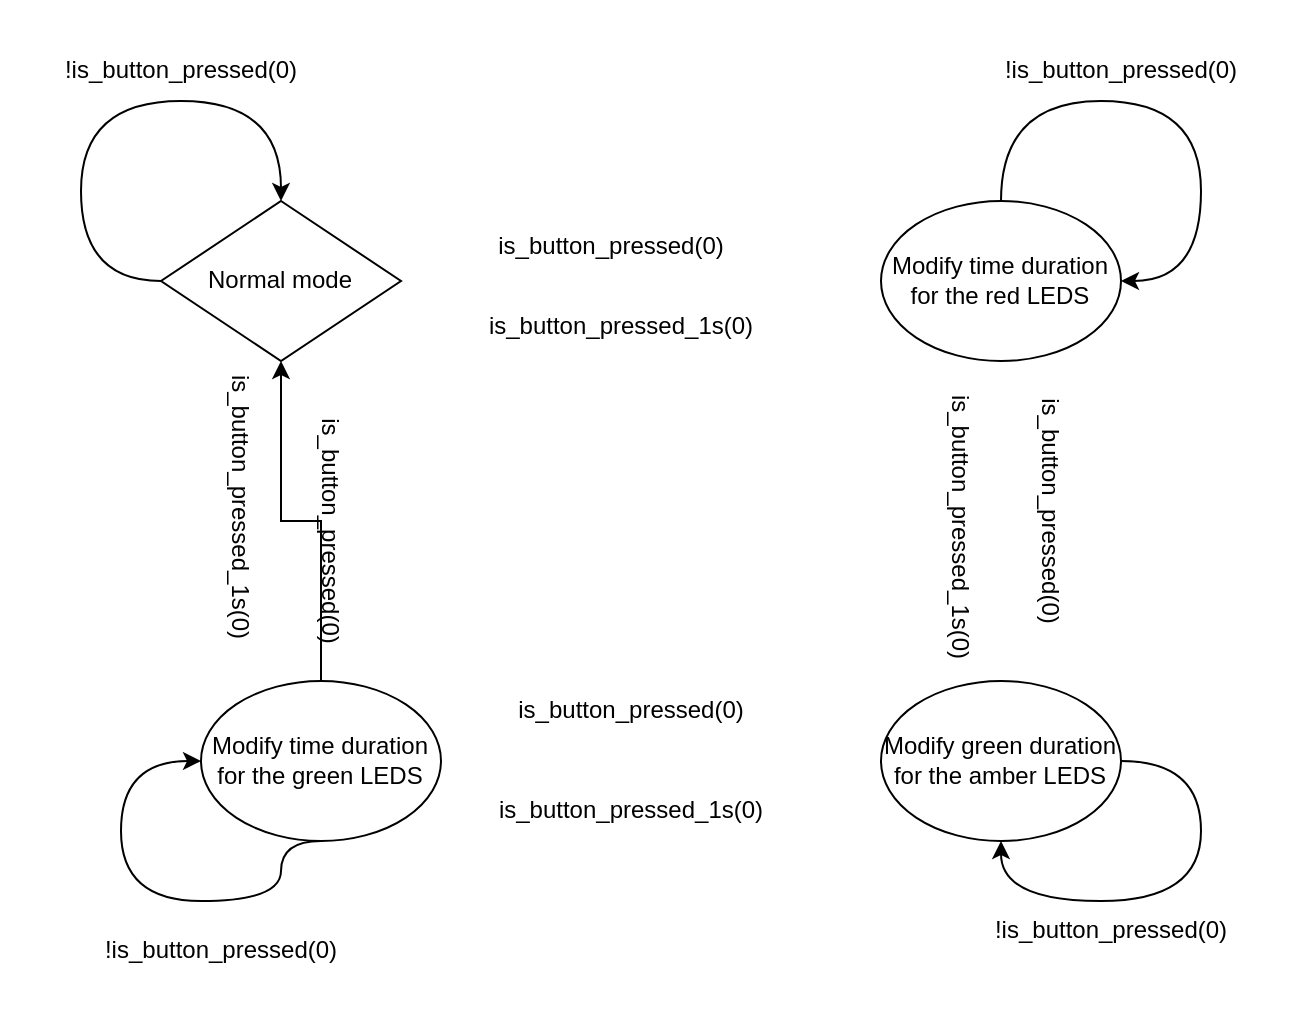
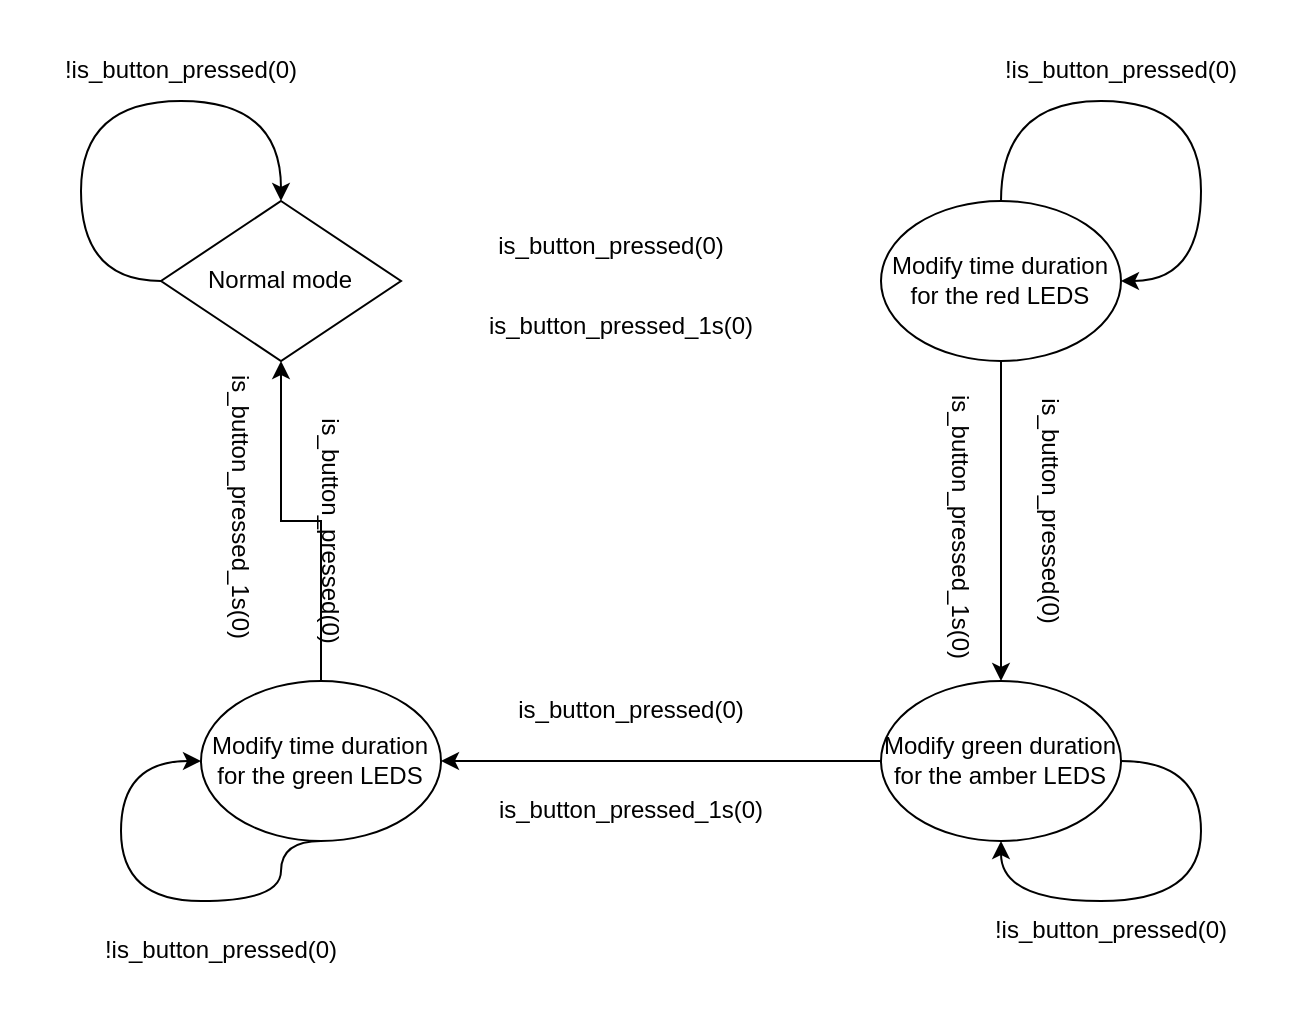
  <mxCell id="0" />
  <mxCell id="1" parent="0" />
  <mxCell id="2" style="edgeStyle=orthogonalEdgeStyle;orthogonalLoop=1;jettySize=auto;html=1;exitX=0;exitY=0.5;exitDx=0;exitDy=0;curved=1;entryX=0.5;entryY=0;entryDx=0;entryDy=0;" edge="1" parent="1" source="3" target="3"><mxGeometry relative="1" as="geometry"><mxPoint x="40" y="90" as="targetPoint" /><Array as="points"><mxPoint x="40" y="140" /><mxPoint x="40" y="50" /><mxPoint x="140" y="50" /></Array></mxGeometry></mxCell>
  <mxCell id="3" value="Normal mode" style="rhombus;whiteSpace=wrap;html=1;" vertex="1" parent="1"><mxGeometry x="80" y="100" width="120" height="80" as="geometry" /></mxCell>
+ <mxCell id="4" style="edgeStyle=orthogonalEdgeStyle;rounded=0;orthogonalLoop=1;jettySize=auto;html=1;exitX=0.5;exitY=1;exitDx=0;exitDy=0;entryX=0.5;entryY=0;entryDx=0;entryDy=0;" edge="1" parent="1" source="5" target="9"><mxGeometry relative="1" as="geometry" /></mxCell>
  <mxCell id="5" value="Modify time duration for the red LEDS" style="ellipse;whiteSpace=wrap;html=1;" vertex="1" parent="1"><mxGeometry x="440" y="100" width="120" height="80" as="geometry" /></mxCell>
  <mxCell id="6" style="edgeStyle=orthogonalEdgeStyle;rounded=0;orthogonalLoop=1;jettySize=auto;html=1;exitX=0.5;exitY=0;exitDx=0;exitDy=0;entryX=0.5;entryY=1;entryDx=0;entryDy=0;" edge="1" parent="1" source="7" target="3"><mxGeometry relative="1" as="geometry" /></mxCell>
  <mxCell id="7" value="Modify time duration for the green LEDS" style="ellipse;whiteSpace=wrap;html=1;" vertex="1" parent="1"><mxGeometry x="100" y="340" width="120" height="80" as="geometry" /></mxCell>
+ <mxCell id="8" style="edgeStyle=orthogonalEdgeStyle;rounded=0;orthogonalLoop=1;jettySize=auto;html=1;exitX=0;exitY=0.5;exitDx=0;exitDy=0;entryX=1;entryY=0.5;entryDx=0;entryDy=0;" edge="1" parent="1" source="9" target="7"><mxGeometry relative="1" as="geometry" /></mxCell>
  <mxCell id="9" value="Modify green duration for the amber LEDS" style="ellipse;whiteSpace=wrap;html=1;" vertex="1" parent="1"><mxGeometry x="440" y="340" width="120" height="80" as="geometry" /></mxCell>
  <mxCell id="10" style="edgeStyle=orthogonalEdgeStyle;orthogonalLoop=1;jettySize=auto;html=1;exitX=0.5;exitY=0;exitDx=0;exitDy=0;curved=1;entryX=1;entryY=0.5;entryDx=0;entryDy=0;" edge="1" parent="1" source="5" target="5"><mxGeometry relative="1" as="geometry"><mxPoint x="620" y="120" as="targetPoint" /><mxPoint x="480" y="100" as="sourcePoint" /><Array as="points"><mxPoint x="500" y="50" /><mxPoint x="600" y="50" /><mxPoint x="600" y="140" /></Array></mxGeometry></mxCell>
  <mxCell id="11" style="edgeStyle=orthogonalEdgeStyle;orthogonalLoop=1;jettySize=auto;html=1;exitX=1;exitY=0.5;exitDx=0;exitDy=0;curved=1;entryX=0.5;entryY=1;entryDx=0;entryDy=0;" edge="1" parent="1" source="9" target="9"><mxGeometry relative="1" as="geometry"><mxPoint x="670" y="480" as="targetPoint" /><mxPoint x="610" y="520" as="sourcePoint" /><Array as="points"><mxPoint x="600" y="380" /><mxPoint x="600" y="450" /><mxPoint x="500" y="450" /></Array></mxGeometry></mxCell>
  <mxCell id="12" style="edgeStyle=orthogonalEdgeStyle;orthogonalLoop=1;jettySize=auto;html=1;exitX=0.5;exitY=1;exitDx=0;exitDy=0;curved=1;entryX=0;entryY=0.5;entryDx=0;entryDy=0;" edge="1" parent="1" source="7" target="7"><mxGeometry relative="1" as="geometry"><mxPoint x="170" y="200" as="targetPoint" /><mxPoint x="110" y="240" as="sourcePoint" /><Array as="points"><mxPoint x="140" y="450" /><mxPoint x="60" y="450" /><mxPoint x="60" y="380" /></Array></mxGeometry></mxCell>
  <mxCell id="13" value="is_button_pressed(0)" style="text;html=1;align=center;verticalAlign=middle;resizable=0;points=[];autosize=1;strokeColor=none;fillColor=none;" vertex="1" parent="1"><mxGeometry x="235" y="108" width="140" height="30" as="geometry" /></mxCell>
  <mxCell id="14" value="is_button_pressed(0)" style="text;html=1;align=center;verticalAlign=middle;resizable=0;points=[];autosize=1;strokeColor=none;fillColor=none;rotation=90;" vertex="1" parent="1"><mxGeometry x="455" y="240" width="140" height="30" as="geometry" /></mxCell>
  <mxCell id="15" value="is_button_pressed(0)" style="text;html=1;align=center;verticalAlign=middle;resizable=0;points=[];autosize=1;strokeColor=none;fillColor=none;" vertex="1" parent="1"><mxGeometry x="245" y="340" width="140" height="30" as="geometry" /></mxCell>
  <mxCell id="16" value="is_button_pressed(0)" style="text;html=1;align=center;verticalAlign=middle;resizable=0;points=[];autosize=1;strokeColor=none;fillColor=none;rotation=90;" vertex="1" parent="1"><mxGeometry x="95" y="250" width="140" height="30" as="geometry" /></mxCell>
  <mxCell id="17" value="is_button_pressed_1s(0)" style="text;html=1;align=center;verticalAlign=middle;resizable=0;points=[];autosize=1;strokeColor=none;fillColor=none;" vertex="1" parent="1"><mxGeometry x="230" y="148" width="160" height="30" as="geometry" /></mxCell>
  <mxCell id="18" value="is_button_pressed_1s(0)" style="text;html=1;align=center;verticalAlign=middle;resizable=0;points=[];autosize=1;strokeColor=none;fillColor=none;rotation=90;" vertex="1" parent="1"><mxGeometry x="400" y="248" width="160" height="30" as="geometry" /></mxCell>
  <mxCell id="19" value="is_button_pressed_1s(0)" style="text;html=1;align=center;verticalAlign=middle;resizable=0;points=[];autosize=1;strokeColor=none;fillColor=none;" vertex="1" parent="1"><mxGeometry x="235" y="390" width="160" height="30" as="geometry" /></mxCell>
  <mxCell id="20" value="is_button_pressed_1s(0)" style="text;html=1;align=center;verticalAlign=middle;resizable=0;points=[];autosize=1;strokeColor=none;fillColor=none;rotation=90;" vertex="1" parent="1"><mxGeometry x="40" y="238" width="160" height="30" as="geometry" /></mxCell>
  <mxCell id="21" value="!is_button_pressed(0)" style="text;html=1;align=center;verticalAlign=middle;resizable=0;points=[];autosize=1;strokeColor=none;fillColor=none;" vertex="1" parent="1"><mxGeometry x="485" y="450" width="140" height="30" as="geometry" /></mxCell>
  <mxCell id="22" value="!is_button_pressed(0)" style="text;html=1;align=center;verticalAlign=middle;resizable=0;points=[];autosize=1;strokeColor=none;fillColor=none;" vertex="1" parent="1"><mxGeometry x="490" y="20" width="140" height="30" as="geometry" /></mxCell>
  <mxCell id="23" value="!is_button_pressed(0)" style="text;html=1;align=center;verticalAlign=middle;resizable=0;points=[];autosize=1;strokeColor=none;fillColor=none;" vertex="1" parent="1"><mxGeometry x="40" y="460" width="140" height="30" as="geometry" /></mxCell>
  <mxCell id="24" value="!is_button_pressed(0)" style="text;html=1;align=center;verticalAlign=middle;resizable=0;points=[];autosize=1;strokeColor=none;fillColor=none;" vertex="1" parent="1"><mxGeometry x="20" y="20" width="140" height="30" as="geometry" /></mxCell>
